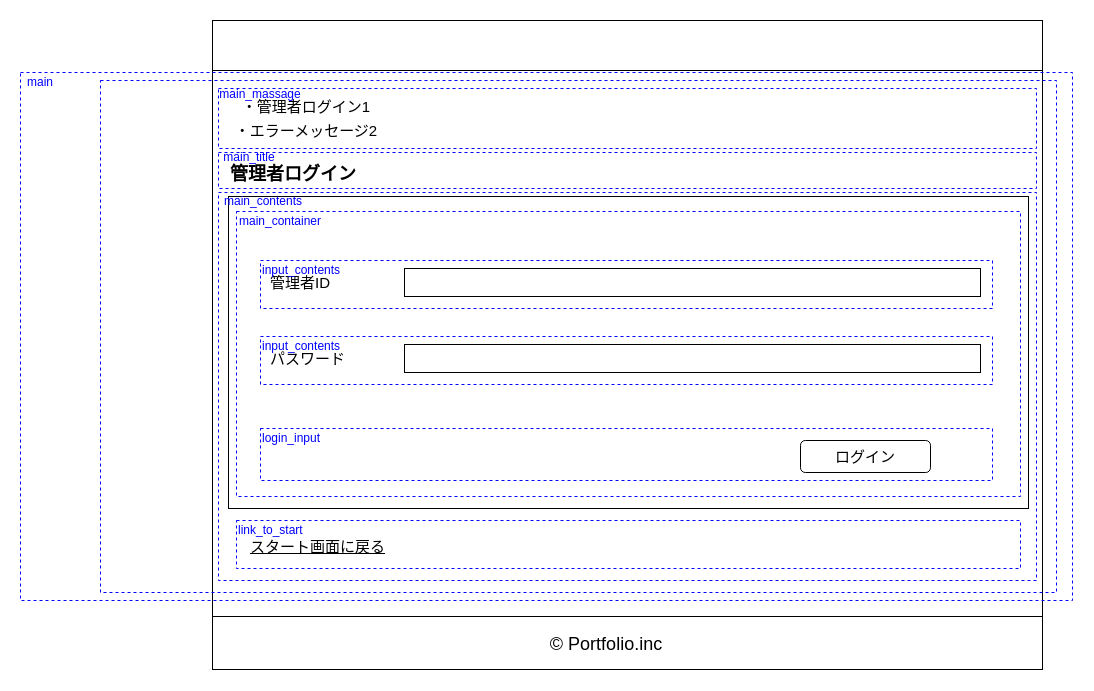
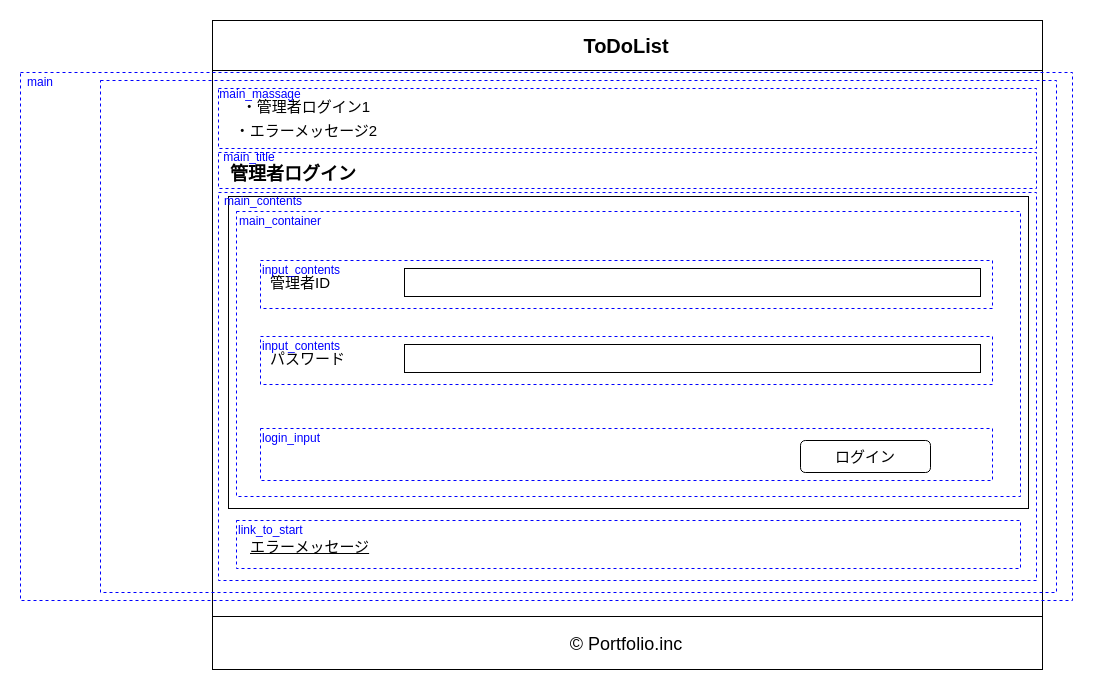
  <mxCell id="0" />
  <mxCell id="1" parent="0" />
  <mxCell id="2" value="" style="rounded=0;whiteSpace=wrap;html=1;" parent="1" vertex="1"><mxGeometry y="24" width="830" height="640" as="geometry" x="212" /></mxCell>
  <mxCell id="3" value="" style="rounded=0;whiteSpace=wrap;html=1;" parent="1" vertex="1"><mxGeometry y="20" width="830" height="50" as="geometry" x="212" /></mxCell>
+ <mxCell id="4" value="&lt;b&gt;&lt;font style=&quot;font-size: 20px&quot;&gt;ToDoList&lt;/font&gt;&lt;/b&gt;" style="text;html=1;strokeColor=none;fillColor=none;align=center;verticalAlign=middle;whiteSpace=wrap;rounded=0;strokeWidth=4;" parent="1" vertex="1"><mxGeometry x="546" y="30" width="160" height="30" as="geometry" /></mxCell>
  <mxCell id="5" value="" style="rounded=0;whiteSpace=wrap;html=1;" parent="1" vertex="1"><mxGeometry y="616" width="830" height="53" as="geometry" x="212" /></mxCell>
- <mxCell id="6" value="&lt;font style=&quot;font-size: 18px&quot;&gt;© Portfolio.inc&lt;/font&gt;" style="text;html=1;strokeColor=none;fillColor=none;align=center;verticalAlign=middle;whiteSpace=wrap;rounded=0;fontSize=20;" parent="1" vertex="1"><mxGeometry x="490" y="632.5" width="232" height="20" as="geometry" /></mxCell>
+ <mxCell id="6" value="&lt;font style=&quot;font-size: 18px&quot;&gt;© Portfolio.inc&lt;/font&gt;" style="text;html=1;strokeColor=none;fillColor=none;align=center;verticalAlign=middle;whiteSpace=wrap;rounded=0;fontSize=20;" parent="1" vertex="1"><mxGeometry x="510" y="632.5" width="232" height="20" as="geometry" /></mxCell>
  <mxCell id="7" value="" style="rounded=0;whiteSpace=wrap;html=1;" parent="1" vertex="1"><mxGeometry x="228" y="196" width="800" height="312" as="geometry" /></mxCell>
  <mxCell id="8" value="&lt;span style=&quot;font-size: 18px&quot;&gt;&lt;b&gt;管理者ログイン&lt;/b&gt;&lt;/span&gt;" style="text;html=1;strokeColor=none;fillColor=none;align=left;verticalAlign=middle;whiteSpace=wrap;rounded=0;fontSize=17;" parent="1" vertex="1"><mxGeometry x="228" y="164" width="144" height="20" as="geometry" /></mxCell>
  <mxCell id="9" value="管理者ID" style="text;html=1;strokeColor=none;fillColor=none;align=left;verticalAlign=middle;whiteSpace=wrap;rounded=0;fontSize=15;" parent="1" vertex="1"><mxGeometry x="268" y="272" width="128" height="20" as="geometry" /></mxCell>
  <mxCell id="10" value="" style="rounded=0;whiteSpace=wrap;html=1;fontSize=15;" parent="1" vertex="1"><mxGeometry x="404" y="268" width="576" height="28" as="geometry" /></mxCell>
  <mxCell id="11" value="" style="rounded=0;whiteSpace=wrap;html=1;fontSize=15;" parent="1" vertex="1"><mxGeometry x="404" y="344" width="576" height="28" as="geometry" /></mxCell>
  <mxCell id="12" value="パスワード" style="text;html=1;strokeColor=none;fillColor=none;align=left;verticalAlign=middle;whiteSpace=wrap;rounded=0;fontSize=15;" parent="1" vertex="1"><mxGeometry x="268" y="348" width="128" height="20" as="geometry" /></mxCell>
  <mxCell id="13" value="ログイン" style="rounded=1;whiteSpace=wrap;html=1;fontSize=15;align=center;" parent="1" vertex="1"><mxGeometry x="800" y="440" width="130" height="32" as="geometry" /></mxCell>
  <mxCell id="14" value="・管理者ログイン1" style="text;html=1;strokeColor=none;fillColor=none;align=center;verticalAlign=middle;whiteSpace=wrap;rounded=0;fontSize=15;" parent="1" vertex="1"><mxGeometry x="228" y="96" width="156" height="20" as="geometry" /></mxCell>
  <mxCell id="15" value="・エラーメッセージ2" style="text;html=1;strokeColor=none;fillColor=none;align=center;verticalAlign=middle;whiteSpace=wrap;rounded=0;fontSize=15;" parent="1" vertex="1"><mxGeometry x="228" y="120" width="156" height="20" as="geometry" /></mxCell>
  <mxCell id="16" value="" style="rounded=0;whiteSpace=wrap;html=1;fillColor=none;dashed=1;strokeColor=#0000FF;" parent="1" vertex="1"><mxGeometry x="20" y="72" width="1052" height="528" as="geometry" /></mxCell>
  <mxCell id="17" value="main" style="text;html=1;strokeColor=none;fillColor=none;align=center;verticalAlign=middle;whiteSpace=wrap;rounded=0;dashed=1;fontColor=#0000FF;" parent="1" vertex="1"><mxGeometry x="20" y="72" width="40" height="20" as="geometry" /></mxCell>
  <mxCell id="18" value="" style="rounded=0;whiteSpace=wrap;html=1;fillColor=none;dashed=1;strokeColor=#0000FF;" parent="1" vertex="1"><mxGeometry x="100" y="80" width="956" height="512" as="geometry" /></mxCell>
  <mxCell id="19" value="" style="rounded=0;whiteSpace=wrap;html=1;dashed=1;strokeColor=#0000FF;fillColor=none;fontColor=#0000FF;" parent="1" vertex="1"><mxGeometry x="218" y="88" width="818" height="60" as="geometry" /></mxCell>
  <mxCell id="20" value="main_massage" style="text;html=1;strokeColor=none;fillColor=none;align=center;verticalAlign=middle;whiteSpace=wrap;rounded=0;dashed=1;fontColor=#0000FF;" parent="1" vertex="1"><mxGeometry x="218" y="84" width="84" height="20" as="geometry" /></mxCell>
  <mxCell id="21" value="" style="rounded=0;whiteSpace=wrap;html=1;dashed=1;strokeColor=#0000FF;fillColor=none;fontColor=#0000FF;" parent="1" vertex="1"><mxGeometry x="218" y="152" width="818" height="36" as="geometry" /></mxCell>
  <mxCell id="22" value="main_title" style="text;html=1;strokeColor=none;fillColor=none;align=center;verticalAlign=middle;whiteSpace=wrap;rounded=0;dashed=1;fontColor=#0000FF;" parent="1" vertex="1"><mxGeometry x="218" y="147" width="62" height="20" as="geometry" /></mxCell>
  <mxCell id="23" value="" style="rounded=0;whiteSpace=wrap;html=1;dashed=1;strokeColor=#0000FF;fillColor=none;fontColor=#0000FF;" parent="1" vertex="1"><mxGeometry x="218" y="192" width="818" height="388" as="geometry" /></mxCell>
  <mxCell id="24" value="main_contents" style="text;html=1;strokeColor=none;fillColor=none;align=center;verticalAlign=middle;whiteSpace=wrap;rounded=0;dashed=1;fontColor=#0000FF;" parent="1" vertex="1"><mxGeometry x="219" y="191" width="88" height="20" as="geometry" /></mxCell>
  <mxCell id="25" value="" style="rounded=0;whiteSpace=wrap;html=1;dashed=1;strokeColor=#0000FF;fillColor=none;fontColor=#0000FF;" parent="1" vertex="1"><mxGeometry x="236" y="211" width="784" height="285" as="geometry" /></mxCell>
  <mxCell id="26" value="main_container" style="text;html=1;strokeColor=none;fillColor=none;align=center;verticalAlign=middle;whiteSpace=wrap;rounded=0;dashed=1;fontColor=#0000FF;" parent="1" vertex="1"><mxGeometry x="236" y="211" width="88" height="20" as="geometry" /></mxCell>
  <mxCell id="27" value="" style="rounded=0;whiteSpace=wrap;html=1;dashed=1;strokeColor=#0000FF;fillColor=none;fontColor=#0000FF;" parent="1" vertex="1"><mxGeometry x="260" y="428" width="732" height="52" as="geometry" /></mxCell>
  <mxCell id="28" value="" style="rounded=0;whiteSpace=wrap;html=1;dashed=1;strokeColor=#0000FF;fillColor=none;fontColor=#0000FF;" parent="1" vertex="1"><mxGeometry x="260" y="260" width="732" height="48" as="geometry" /></mxCell>
  <mxCell id="29" value="" style="rounded=0;whiteSpace=wrap;html=1;dashed=1;strokeColor=#0000FF;fillColor=none;fontColor=#0000FF;" parent="1" vertex="1"><mxGeometry x="260" y="336" width="732" height="48" as="geometry" /></mxCell>
  <mxCell id="30" value="input_contents" style="text;html=1;strokeColor=none;fillColor=none;align=left;verticalAlign=middle;whiteSpace=wrap;rounded=0;dashed=1;fontColor=#0000FF;" parent="1" vertex="1"><mxGeometry x="260" y="260" width="88" height="20" as="geometry" /></mxCell>
  <mxCell id="31" value="input_contents" style="text;html=1;strokeColor=none;fillColor=none;align=left;verticalAlign=middle;whiteSpace=wrap;rounded=0;dashed=1;fontColor=#0000FF;" parent="1" vertex="1"><mxGeometry x="260" y="336" width="88" height="20" as="geometry" /></mxCell>
  <mxCell id="32" value="login_input" style="text;html=1;strokeColor=none;fillColor=none;align=left;verticalAlign=middle;whiteSpace=wrap;rounded=0;dashed=1;fontColor=#0000FF;" parent="1" vertex="1"><mxGeometry x="260" y="428" width="88" height="20" as="geometry" /></mxCell>
  <mxCell id="33" value="" style="rounded=0;whiteSpace=wrap;html=1;dashed=1;strokeColor=#0000FF;fillColor=none;fontColor=#0000FF;" parent="1" vertex="1"><mxGeometry x="236" y="520" width="784" height="48" as="geometry" /></mxCell>
- <mxCell id="34" value="スタート画面に戻る" style="text;html=1;strokeColor=none;fillColor=none;align=left;verticalAlign=middle;whiteSpace=wrap;rounded=0;fontSize=15;fontStyle=4" parent="1" vertex="1"><mxGeometry x="248" y="536" width="376" height="20" as="geometry" /></mxCell>
+ <mxCell id="34" value="エラーメッセージ" style="text;html=1;strokeColor=none;fillColor=none;align=left;verticalAlign=middle;whiteSpace=wrap;rounded=0;fontSize=15;fontStyle=4" parent="1" vertex="1"><mxGeometry x="248" y="536" width="376" height="20" as="geometry" /></mxCell>
  <mxCell id="35" value="link_to_start" style="text;html=1;strokeColor=none;fillColor=none;align=left;verticalAlign=middle;whiteSpace=wrap;rounded=0;dashed=1;fontColor=#0000FF;" parent="1" vertex="1"><mxGeometry x="236" y="520" width="88" height="20" as="geometry" /></mxCell>
